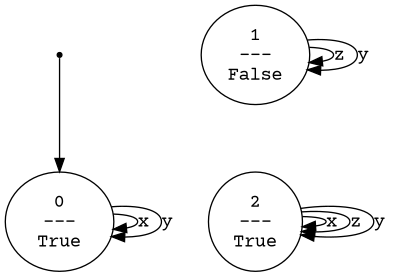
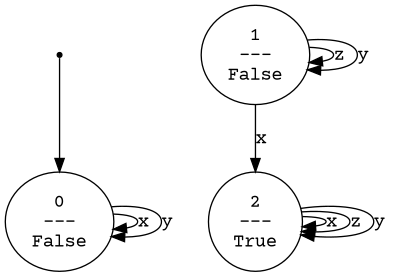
  digraph {
    fontname="Courier Prime"
    node [fontname="Courier Prime"]
    edge [fontname="Courier Prime"]
    0 [shape=point]
-   n2 [label="0\n---\nTrue"]
+   n2 [label="0\n---\nFalse"]
    n3 [label="1\n---\nFalse"]
    n4 [label="2\n---\nTrue"]
    0 -> n2
    n2 -> n2 [label=x]
    n2 -> n2 [label=y]
    n3 -> n3 [label=z]
    n3 -> n3 [label=y]
+   n3 -> n4 [label=x]
    n4 -> n4 [label=x]
    n4 -> n4 [label=z]
    n4 -> n4 [label=y]
  }
